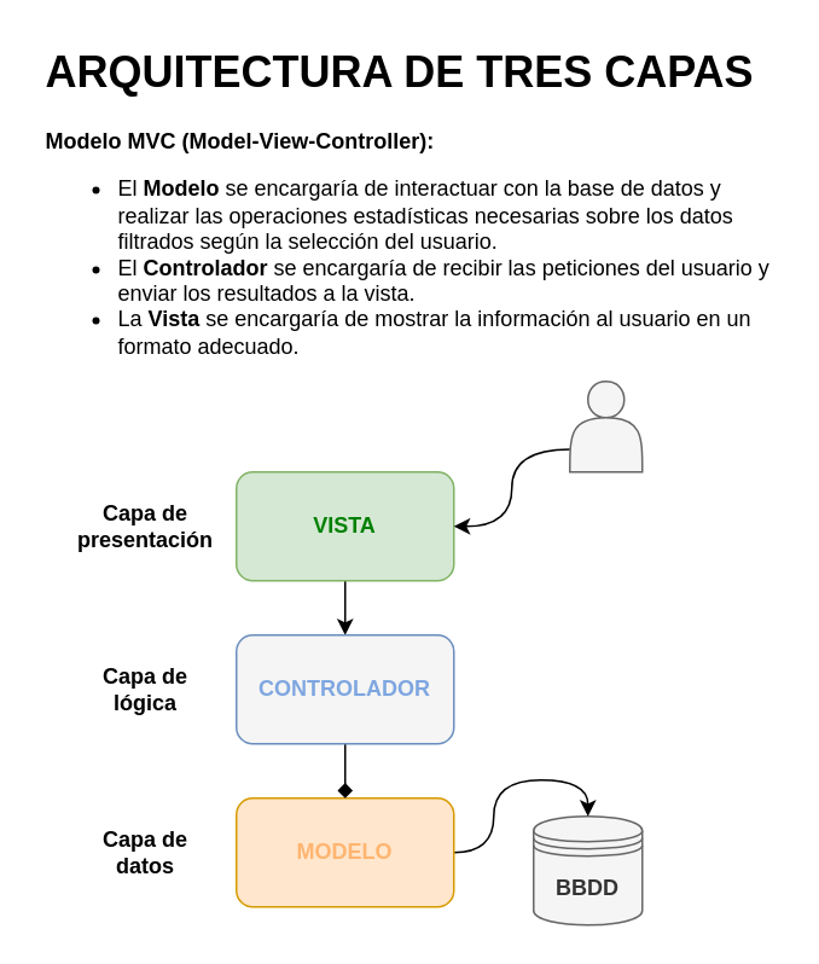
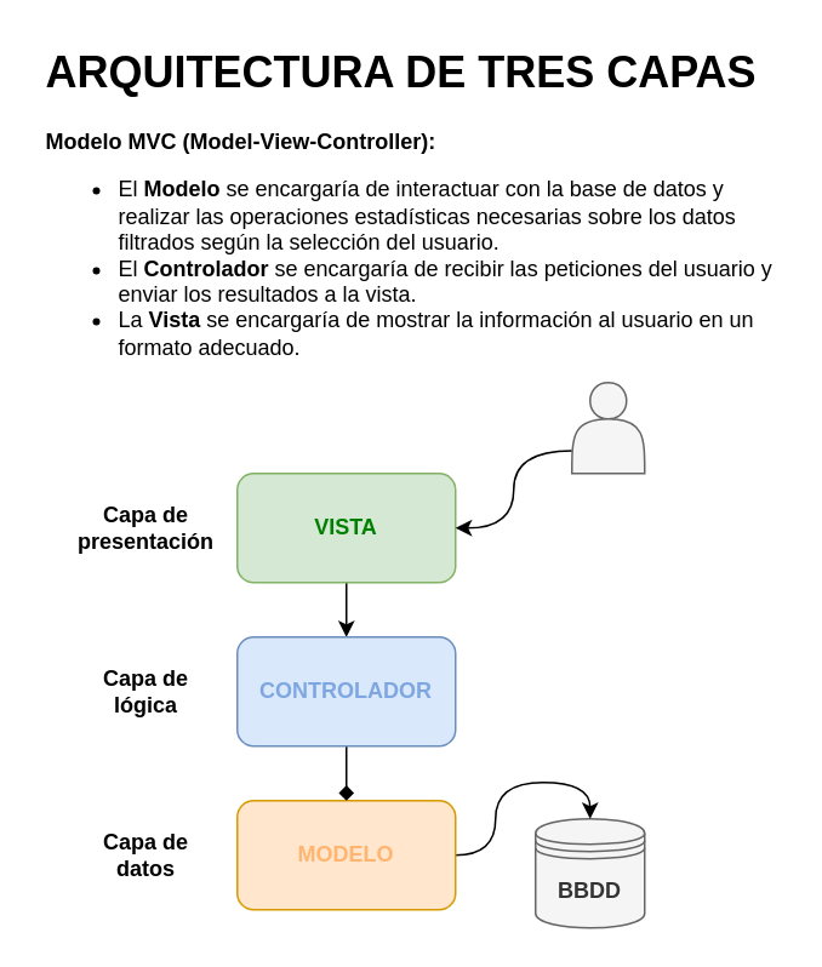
  <mxCell id="0" />
  <mxCell id="1" parent="0" />
  <mxCell id="2" value="&lt;b&gt;BBDD&lt;/b&gt;" style="shape=datastore;whiteSpace=wrap;html=1;fillColor=#f5f5f5;fontColor=#333333;strokeColor=#666666;" vertex="1" parent="1"><mxGeometry x="294" y="450" width="60" height="60" as="geometry" /></mxCell>
  <mxCell id="3" style="edgeStyle=orthogonalEdgeStyle;rounded=0;orthogonalLoop=1;jettySize=auto;html=1;exitX=1;exitY=0.5;exitDx=0;exitDy=0;entryX=0.5;entryY=0;entryDx=0;entryDy=0;curved=1;" edge="1" parent="1" source="4" target="2"><mxGeometry relative="1" as="geometry" /></mxCell>
  <mxCell id="4" value="&lt;b&gt;&lt;font color=&quot;#FFB570&quot;&gt;MODELO&lt;/font&gt;&lt;/b&gt;" style="rounded=1;whiteSpace=wrap;html=1;fillColor=#ffe6cc;strokeColor=#d79b00;" vertex="1" parent="1"><mxGeometry x="130" y="440" width="120" height="60" as="geometry" /></mxCell>
  <mxCell id="5" style="edgeStyle=orthogonalEdgeStyle;rounded=0;orthogonalLoop=1;jettySize=auto;html=1;exitX=0.5;exitY=1;exitDx=0;exitDy=0;entryX=0.5;entryY=0;entryDx=0;entryDy=0;" edge="1" parent="1" source="6" target="8"><mxGeometry relative="1" as="geometry" /></mxCell>
  <mxCell id="6" value="&lt;font color=&quot;#008000&quot;&gt;&lt;b&gt;VISTA&lt;/b&gt;&lt;/font&gt;" style="rounded=1;whiteSpace=wrap;html=1;fillColor=#d5e8d4;strokeColor=#82b366;" vertex="1" parent="1"><mxGeometry x="130" y="260" width="120" height="60" as="geometry" /></mxCell>
  <mxCell id="7" style="edgeStyle=orthogonalEdgeStyle;rounded=0;orthogonalLoop=1;jettySize=auto;html=1;exitX=0.5;exitY=1;exitDx=0;exitDy=0;entryX=0.5;entryY=0;entryDx=0;entryDy=0;endArrow=diamond;" edge="1" parent="1" source="8" target="4"><mxGeometry relative="1" as="geometry" /></mxCell>
- <mxCell id="8" value="&lt;font color=&quot;#7EA6E0&quot;&gt;&lt;b&gt;CONTROLADOR&lt;/b&gt;&lt;/font&gt;" style="rounded=1;whiteSpace=wrap;html=1;fillColor=#f5f5f5;strokeColor=#6c8ebf;" vertex="1" parent="1"><mxGeometry x="130" y="350" width="120" height="60" as="geometry" /></mxCell>
+ <mxCell id="8" value="&lt;font color=&quot;#7EA6E0&quot;&gt;&lt;b&gt;CONTROLADOR&lt;/b&gt;&lt;/font&gt;" style="rounded=1;whiteSpace=wrap;html=1;fillColor=#dae8fc;strokeColor=#6c8ebf;" vertex="1" parent="1"><mxGeometry x="130" y="350" width="120" height="60" as="geometry" /></mxCell>
  <mxCell id="9" style="edgeStyle=orthogonalEdgeStyle;curved=1;rounded=0;orthogonalLoop=1;jettySize=auto;html=1;exitX=0;exitY=0.75;exitDx=0;exitDy=0;entryX=1;entryY=0.5;entryDx=0;entryDy=0;" edge="1" parent="1" source="10" target="6"><mxGeometry relative="1" as="geometry" /></mxCell>
  <mxCell id="10" value="" style="shape=actor;whiteSpace=wrap;html=1;fillColor=#f5f5f5;fontColor=#333333;strokeColor=#666666;" vertex="1" parent="1"><mxGeometry x="314" y="210" width="40" height="50" as="geometry" /></mxCell>
  <mxCell id="11" value="&lt;b&gt;&lt;font color=&quot;#000000&quot;&gt;Capa de datos&lt;/font&gt;&lt;br&gt;&lt;/b&gt;" style="text;html=1;strokeColor=none;fillColor=none;align=center;verticalAlign=middle;whiteSpace=wrap;rounded=0;fontColor=#FFB570;" vertex="1" parent="1"><mxGeometry x="50" y="455" width="60" height="30" as="geometry" /></mxCell>
  <mxCell id="12" value="&lt;b&gt;&lt;font color=&quot;#000000&quot;&gt;Capa de lógica&lt;/font&gt;&lt;br&gt;&lt;/b&gt;" style="text;html=1;strokeColor=none;fillColor=none;align=center;verticalAlign=middle;whiteSpace=wrap;rounded=0;fontColor=#FFB570;" vertex="1" parent="1"><mxGeometry x="50" y="365" width="60" height="30" as="geometry" /></mxCell>
  <mxCell id="13" value="&lt;b&gt;&lt;font color=&quot;#000000&quot;&gt;Capa de presentación&lt;/font&gt;&lt;br&gt;&lt;/b&gt;" style="text;html=1;strokeColor=none;fillColor=none;align=center;verticalAlign=middle;whiteSpace=wrap;rounded=0;fontColor=#FFB570;" vertex="1" parent="1"><mxGeometry x="50" y="275" width="60" height="30" as="geometry" /></mxCell>
  <mxCell id="14" value="&lt;h1&gt;ARQUITECTURA DE TRES CAPAS&lt;br&gt;&lt;/h1&gt;&lt;p&gt;&lt;b&gt;Modelo MVC (Model-View-Controller):&lt;/b&gt;&lt;/p&gt;&lt;ul&gt;&lt;li&gt;El &lt;b&gt;Modelo &lt;/b&gt;se encargaría de interactuar con la base de datos y realizar las operaciones estadísticas necesarias sobre los datos filtrados según la selección del usuario.&lt;/li&gt;&lt;li&gt;El &lt;b&gt;Controlador &lt;/b&gt;se encargaría de recibir las peticiones del usuario y enviar los resultados a la vista.&lt;/li&gt;&lt;li&gt;La &lt;b&gt;Vista &lt;/b&gt;se encargaría de mostrar la información al usuario en un formato adecuado.&lt;/li&gt;&lt;/ul&gt;&lt;p&gt;&lt;/p&gt;" style="text;html=1;strokeColor=none;fillColor=none;spacing=5;spacingTop=-20;whiteSpace=wrap;overflow=hidden;rounded=0;fontColor=#000000;" vertex="1" parent="1"><mxGeometry x="20" y="20" width="410" height="200" as="geometry" /></mxCell>
